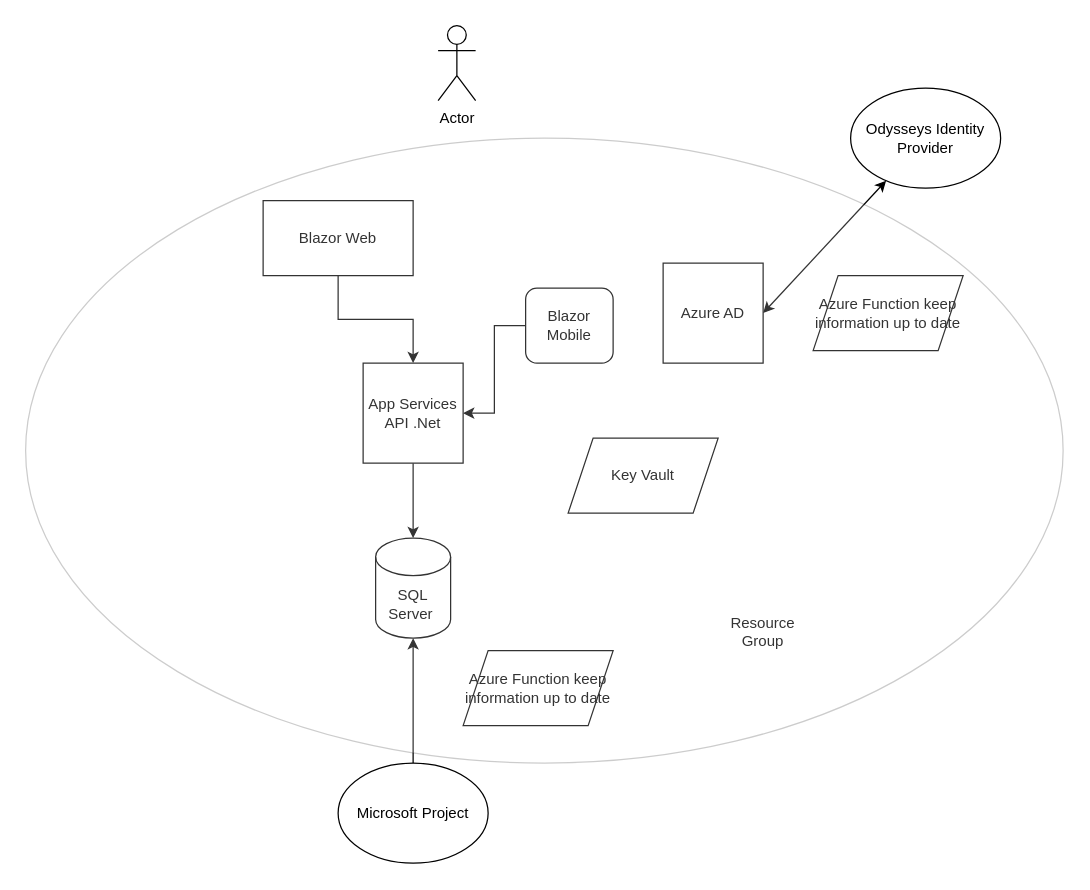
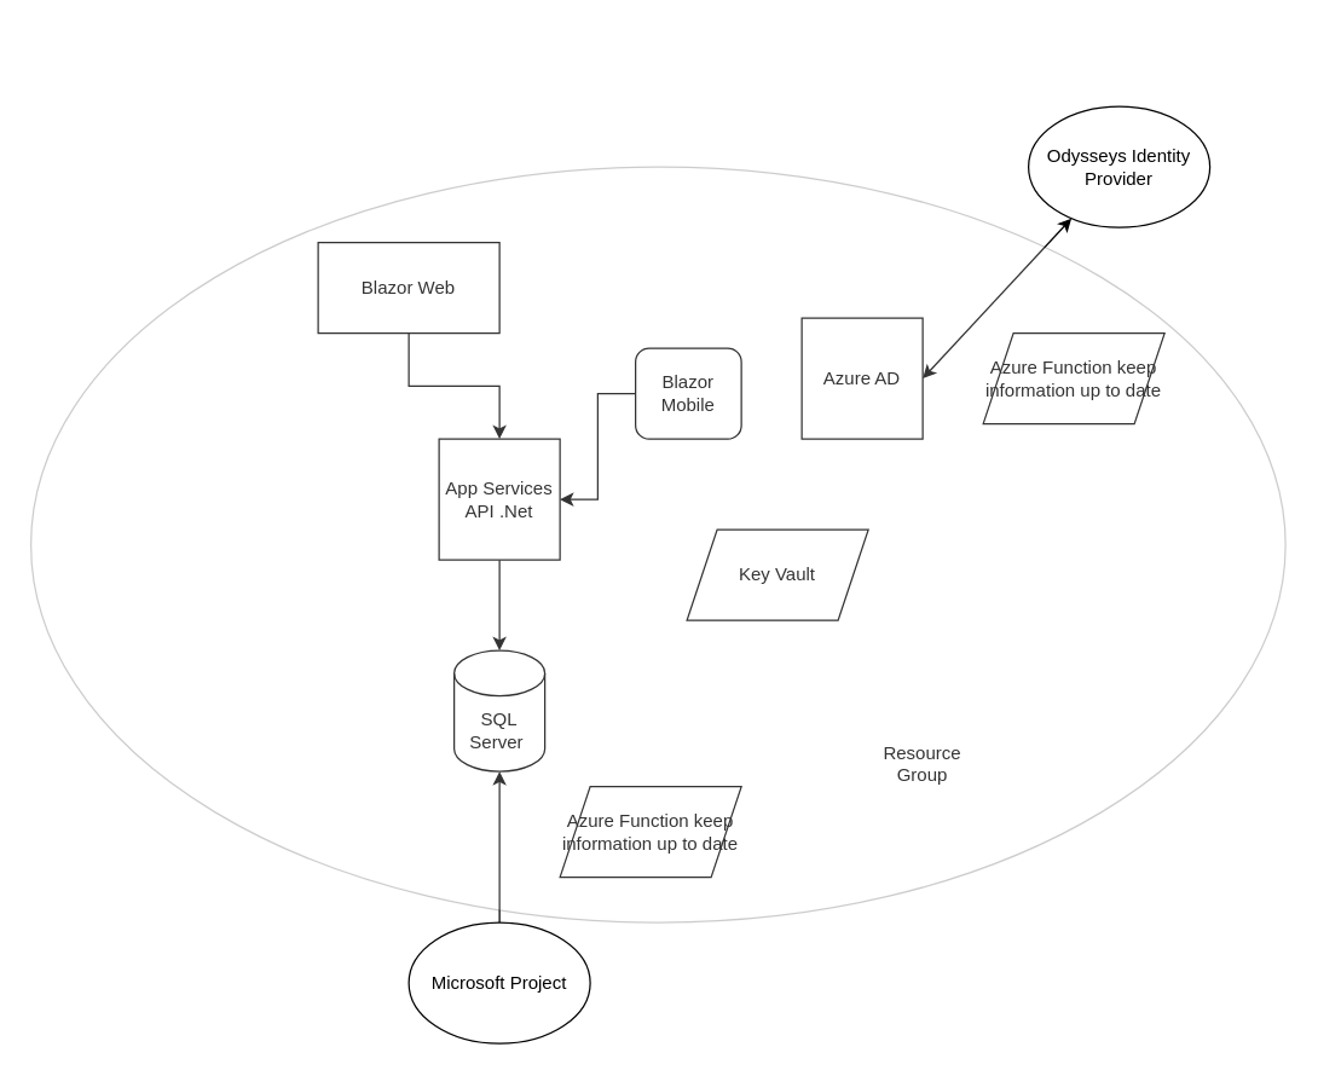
  <mxCell id="0" />
  <mxCell id="1" parent="0" />
- <mxCell id="2" value="Actor" style="shape=umlActor;verticalLabelPosition=bottom;verticalAlign=top;html=1;outlineConnect=0;" vertex="1" parent="1"><mxGeometry x="350" y="20" width="30" height="60" as="geometry" /></mxCell>
  <mxCell id="3" value="" style="edgeStyle=orthogonalEdgeStyle;rounded=0;orthogonalLoop=1;jettySize=auto;html=1;" edge="1" parent="1" source="4" target="9"><mxGeometry relative="1" as="geometry" /></mxCell>
  <mxCell id="4" value="Blazor Web" style="rounded=0;whiteSpace=wrap;html=1;" vertex="1" parent="1"><mxGeometry x="210" y="160" width="120" height="60" as="geometry" /></mxCell>
  <mxCell id="5" value="" style="edgeStyle=orthogonalEdgeStyle;rounded=0;orthogonalLoop=1;jettySize=auto;html=1;" edge="1" parent="1" source="6" target="9"><mxGeometry relative="1" as="geometry" /></mxCell>
  <mxCell id="6" value="Blazor Mobile" style="rounded=1;whiteSpace=wrap;html=1;" vertex="1" parent="1"><mxGeometry x="420" y="230" width="70" height="60" as="geometry" /></mxCell>
  <mxCell id="7" value="SQL Server&amp;nbsp;" style="shape=cylinder3;whiteSpace=wrap;html=1;boundedLbl=1;backgroundOutline=1;size=15;" vertex="1" parent="1"><mxGeometry x="300" y="430" width="60" height="80" as="geometry" /></mxCell>
  <mxCell id="8" value="" style="edgeStyle=orthogonalEdgeStyle;rounded=0;orthogonalLoop=1;jettySize=auto;html=1;" edge="1" parent="1" source="9" target="7"><mxGeometry relative="1" as="geometry" /></mxCell>
  <mxCell id="9" value="App Services API .Net" style="whiteSpace=wrap;html=1;aspect=fixed;" vertex="1" parent="1"><mxGeometry x="290" y="290" width="80" height="80" as="geometry" /></mxCell>
  <mxCell id="10" value="Odysseys Identity Provider" style="ellipse;whiteSpace=wrap;html=1;" vertex="1" parent="1"><mxGeometry x="680" y="70" width="120" height="80" as="geometry" /></mxCell>
  <mxCell id="11" value="Key Vault" style="shape=parallelogram;perimeter=parallelogramPerimeter;whiteSpace=wrap;html=1;fixedSize=1;" vertex="1" parent="1"><mxGeometry x="454" y="350" width="120" height="60" as="geometry" /></mxCell>
  <mxCell id="12" value="Azure AD" style="whiteSpace=wrap;html=1;aspect=fixed;" vertex="1" parent="1"><mxGeometry x="530" y="210" width="80" height="80" as="geometry" /></mxCell>
  <mxCell id="13" value="" style="endArrow=classic;startArrow=classic;html=1;rounded=0;exitX=1;exitY=0.5;exitDx=0;exitDy=0;" edge="1" parent="1" source="12" target="10"><mxGeometry width="50" height="50" relative="1" as="geometry"><mxPoint x="610" y="220" as="sourcePoint" /><mxPoint x="660" y="170" as="targetPoint" /></mxGeometry></mxCell>
  <mxCell id="14" value="Resource Group" style="text;html=1;strokeColor=none;fillColor=none;align=center;verticalAlign=middle;whiteSpace=wrap;rounded=0;" vertex="1" parent="1"><mxGeometry x="580" y="490" width="60" height="30" as="geometry" /></mxCell>
  <mxCell id="15" value="Azure Function keep information up to date" style="shape=parallelogram;perimeter=parallelogramPerimeter;whiteSpace=wrap;html=1;fixedSize=1;" vertex="1" parent="1"><mxGeometry x="650" y="220" width="120" height="60" as="geometry" /></mxCell>
  <mxCell id="16" value="" style="edgeStyle=orthogonalEdgeStyle;rounded=0;orthogonalLoop=1;jettySize=auto;html=1;" edge="1" parent="1" source="17" target="7"><mxGeometry relative="1" as="geometry" /></mxCell>
  <mxCell id="17" value="Microsoft Project" style="ellipse;whiteSpace=wrap;html=1;" vertex="1" parent="1"><mxGeometry x="270" y="610" width="120" height="80" as="geometry" /></mxCell>
  <mxCell id="18" value="Azure Function keep information up to date" style="shape=parallelogram;perimeter=parallelogramPerimeter;whiteSpace=wrap;html=1;fixedSize=1;" vertex="1" parent="1"><mxGeometry x="370" y="520" width="120" height="60" as="geometry" /></mxCell>
  <mxCell id="19" value="" style="ellipse;whiteSpace=wrap;html=1;opacity=20;" vertex="1" parent="1"><mxGeometry x="20" y="110" width="830" height="500" as="geometry" /></mxCell>
